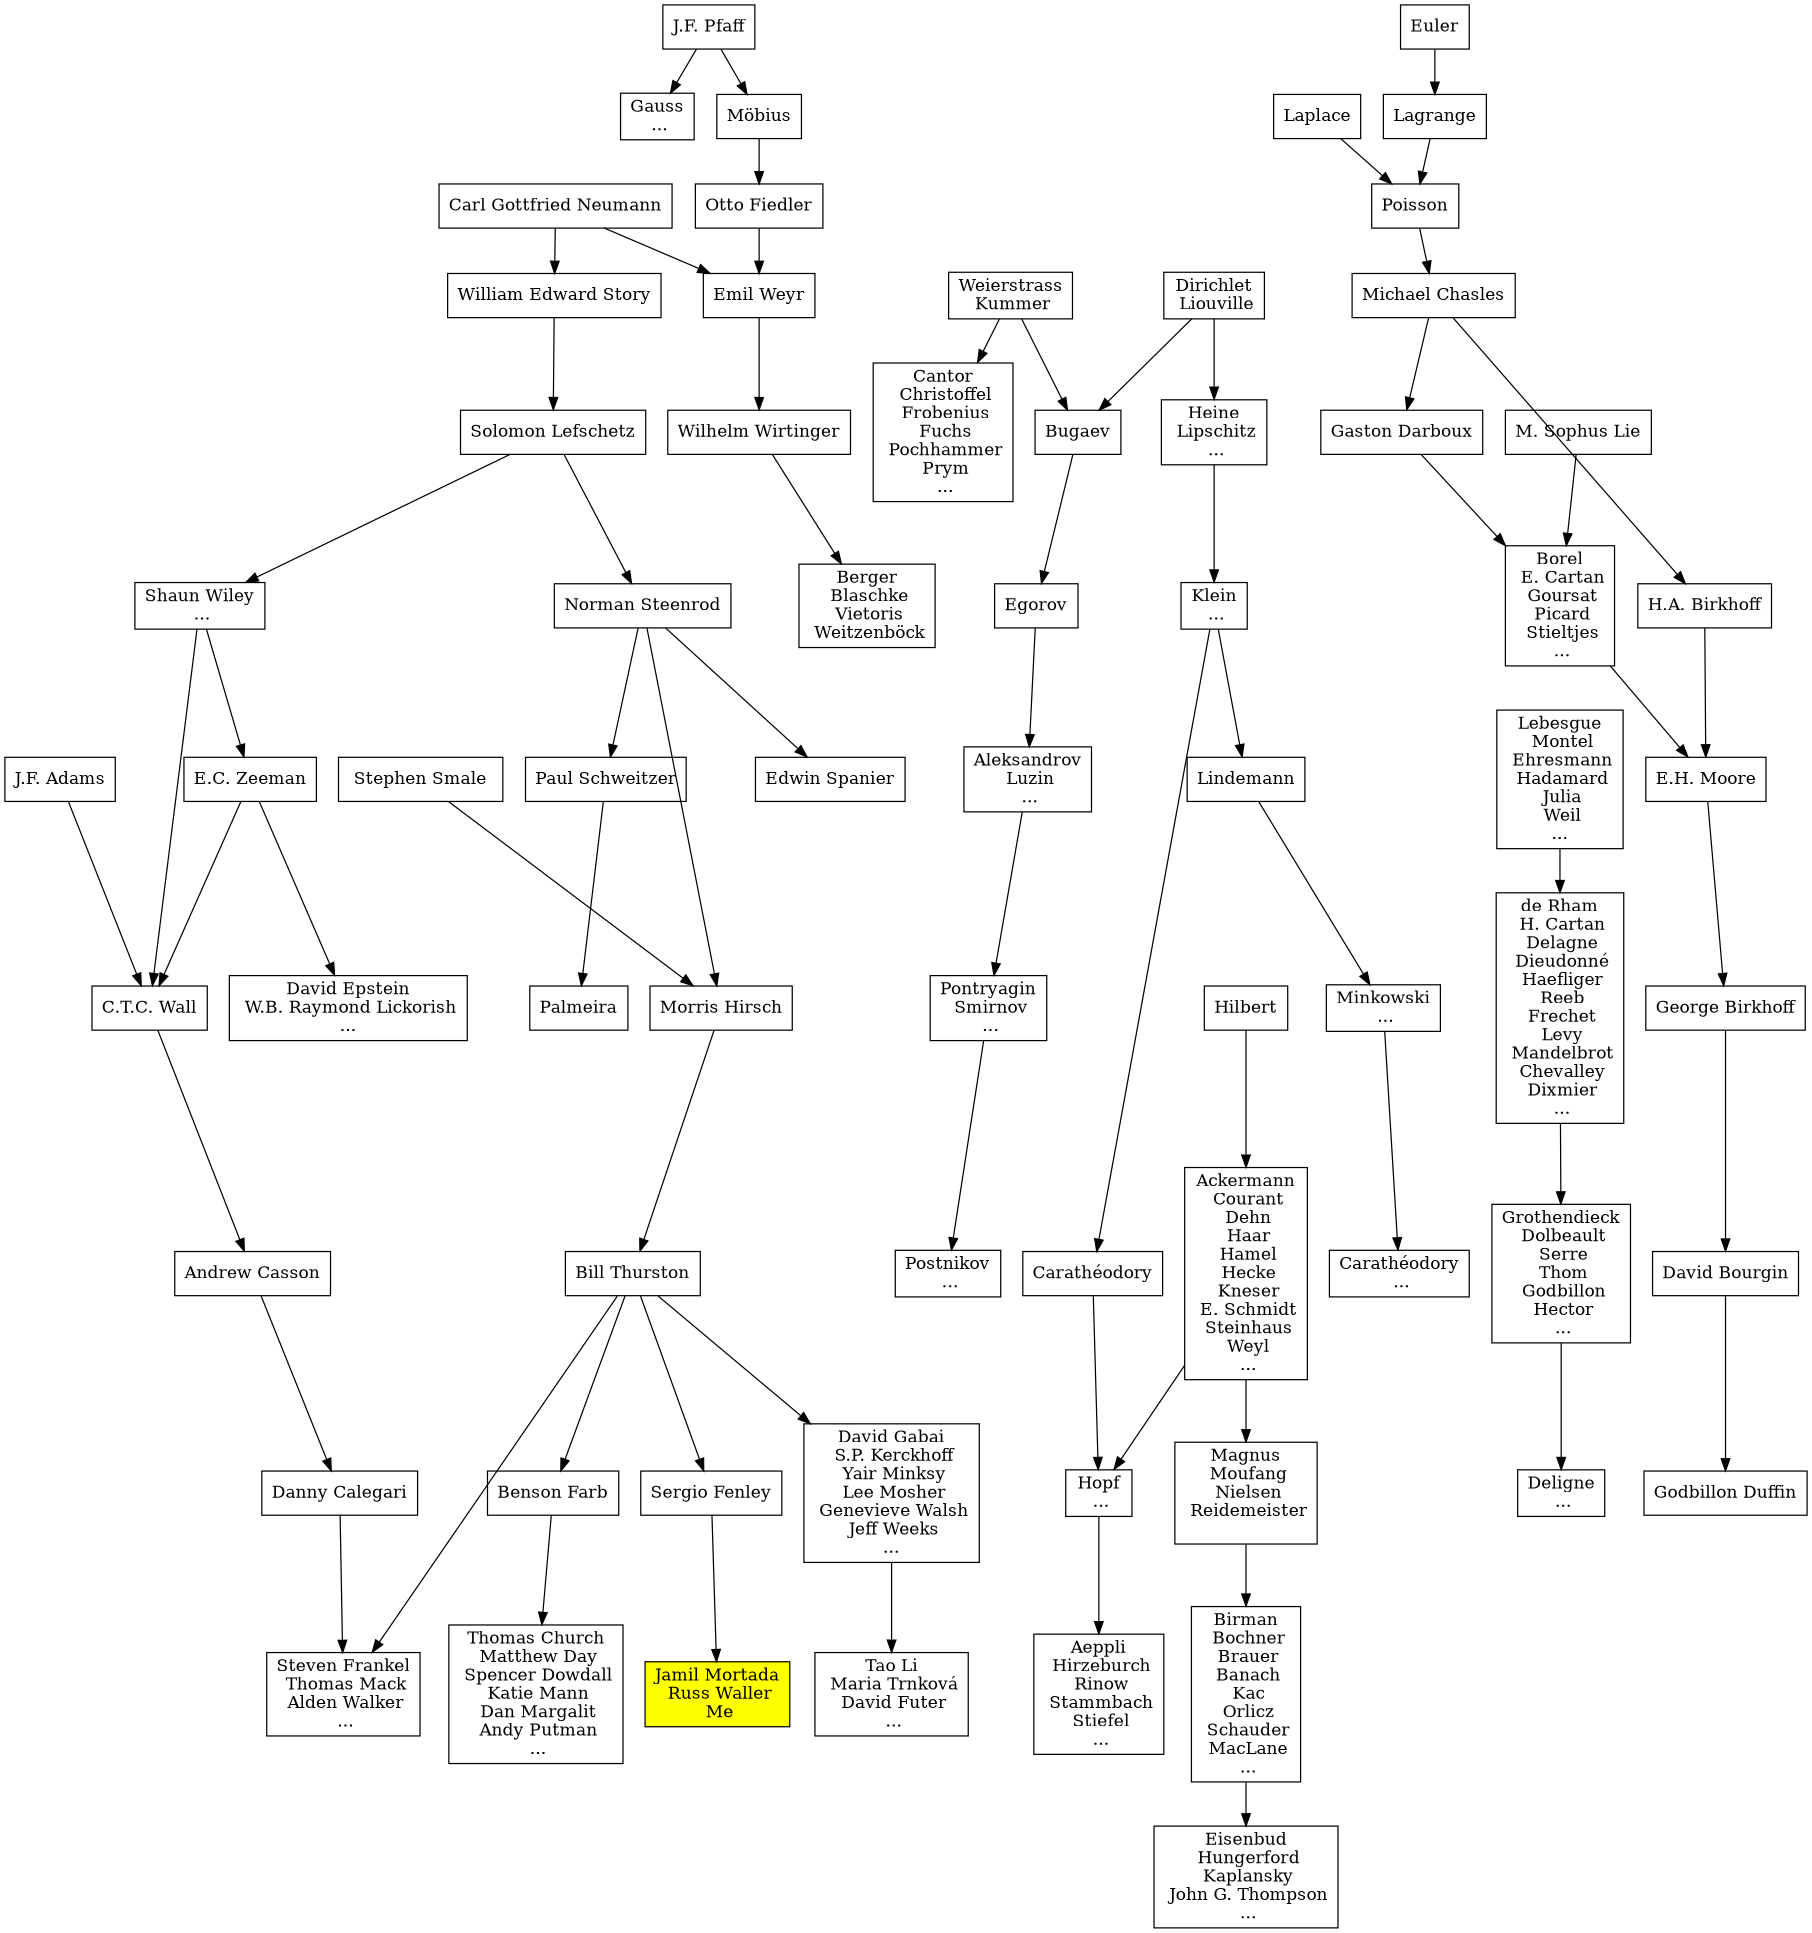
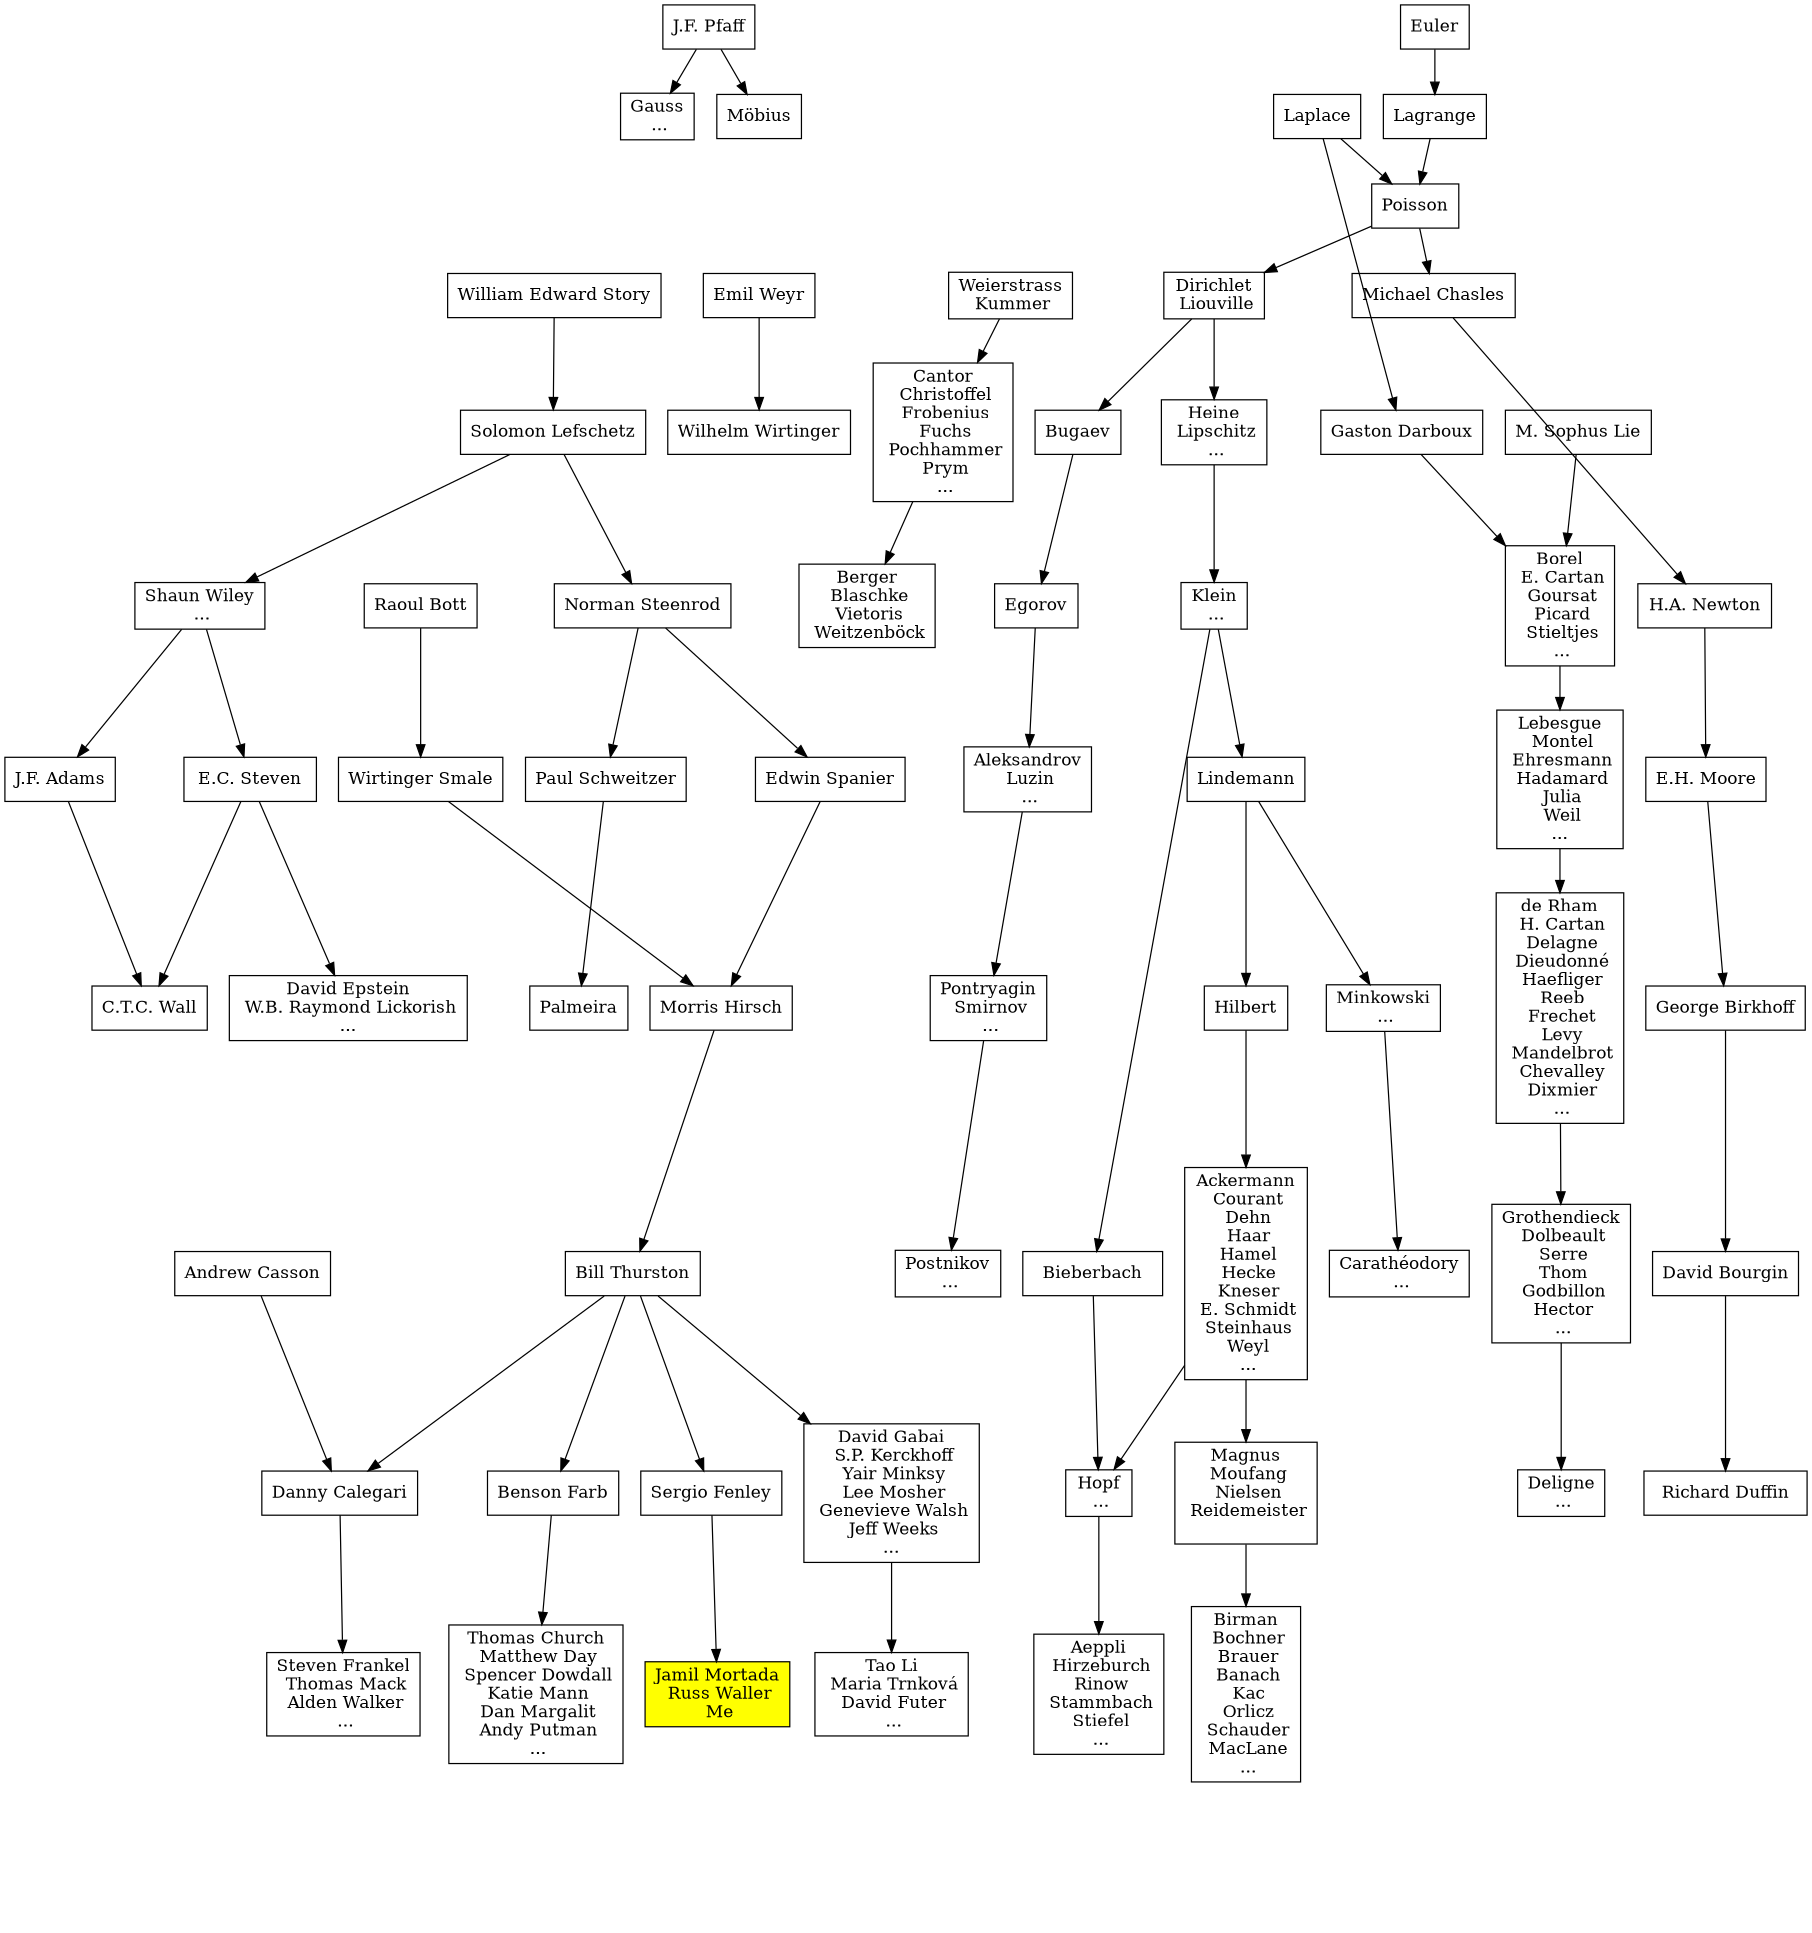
  digraph {
    fontsize=12
    splines=false
    node [shape=box]
    "Jamil Mortada\n Russ Waller\n Me" [fillcolor=yellow style=filled]
    "Bill Thurston"
    "David Gabai\n S.P. Kerckhoff\n Yair Minksy\n Lee Mosher\n Genevieve Walsh\n Jeff Weeks\n..."
    "Sergio Fenley"
    "Danny Calegari"
    "Benson Farb"
    "Tao Li\n Maria Trnkov&aacute;\n David Futer\n ..."
    "Steven Frankel\n Thomas Mack\n Alden Walker\n ..."
    "Thomas Church\n Matthew Day\n Spencer Dowdall\n Katie Mann\n Dan Margalit\n Andy Putman\n ..."
-   "E.C. Zeeman"
+   "E.C. Zeeman" [label="E.C. Steven"]
    "C.T.C. Wall"
    "David Epstein\n W.B. Raymond Lickorish\n..."
    "Andrew Casson"
    "J.F. Adams"
    "Morris Hirsch"
    "Edwin Spanier"
-   "Stephen Smale"
-   "Carl Gottfried Neumann"
+   "Stephen Smale" [label="Wirtinger Smale"]
    "William Edward Story"
    "Emil Weyr"
    "Solomon Lefschetz"
    "Wilhelm Wirtinger"
    "Shaun Wiley\n ..."
    "Norman Steenrod"
    "Paul Schweitzer"
    "Berger\n Blaschke\n Vietoris\n Weitzenb&ouml;ck"
    "J.F. Pfaff"
    "M&ouml;bius"
    "Gauss\n ..."
-   "Otto Fiedler"
    "Heine\n Lipschitz\n ..."
    "Klein\n ..."
-   Bieberbach [label="Carathéodory"]
+   Bieberbach
    Lindemann
    "Hopf\n ..."
    "Minkowski\n ..."
    Hilbert
    "Aeppli\n Hirzeburch\n Rinow\n Stammbach\n Stiefel\n ..."
    "Carath&eacute;odory\n ..."
    "Ackermann\n Courant\n Dehn\n Haar\n Hamel\n Hecke\n Kneser\n E. Schmidt\n Steinhaus\n Weyl\n ..."
    "Magnus\n Moufang\n Nielsen\n Reidemeister\n "
    "Birman\n Bochner\n Brauer\n Banach\n Kac\n Orlicz\n Schauder\n MacLane\n ..."
-   "Eisenbud\n Hungerford\n Kaplansky\n John G. Thompson\n ..."
    Palmeira
    "Michael Chasles"
-   "H.A. Newton" [label="H.A. Birkhoff"]
+   "H.A. Newton"
    "Gaston Darboux"
    "E.H. Moore"
    "Borel\n E. Cartan\n Goursat\n Picard\n Stieltjes\n ..."
    "George Birkhoff"
    "David Bourgin"
-   "Richard Duffin" [label="Godbillon Duffin"]
+   "Richard Duffin"
+   "Raoul Bott"
    Euler
    Lagrange
    Poisson
    "Dirichlet\n Liouville"
    Bugaev
    Egorov
    "Aleksandrov\n Luzin\n ..."
    "Weierstrass\n Kummer"
    "Cantor\n Christoffel\n Frobenius\n Fuchs\n Pochhammer\n Prym\n ..."
    "Pontryagin\n Smirnov\n ..."
    "Postnikov\n ..."
    Laplace
    "Lebesgue\n Montel\n Ehresmann\n Hadamard\n Julia\n Weil\n..."
    "de Rham\n H. Cartan\n Delagne\n Dieudonn&eacute;\n Haefliger\n Reeb\n Frechet\n Levy\n Mandelbrot\n Chevalley\n Dixmier\n ..."
    "Grothendieck\n Dolbeault\n Serre\n Thom\n Godbillon\n Hector\n ..."
    "Deligne\n ..."
    "M. Sophus Lie"
    "Bill Thurston" -> "David Gabai\n S.P. Kerckhoff\n Yair Minksy\n Lee Mosher\n Genevieve Walsh\n Jeff Weeks\n..."
    "Bill Thurston" -> "Sergio Fenley"
-   "Bill Thurston" -> "Steven Frankel\n Thomas Mack\n Alden Walker\n ..."
+   "Bill Thurston" -> "Danny Calegari"
    "Bill Thurston" -> "Benson Farb"
    "David Gabai\n S.P. Kerckhoff\n Yair Minksy\n Lee Mosher\n Genevieve Walsh\n Jeff Weeks\n..." -> "Tao Li\n Maria Trnkov&aacute;\n David Futer\n ..."
    "Sergio Fenley" -> "Jamil Mortada\n Russ Waller\n Me"
    "Danny Calegari" -> "Steven Frankel\n Thomas Mack\n Alden Walker\n ..."
    "Benson Farb" -> "Thomas Church\n Matthew Day\n Spencer Dowdall\n Katie Mann\n Dan Margalit\n Andy Putman\n ..."
    "E.C. Zeeman" -> "C.T.C. Wall"
    "E.C. Zeeman" -> "David Epstein\n W.B. Raymond Lickorish\n..."
-   "C.T.C. Wall" -> "Andrew Casson"
    "Andrew Casson" -> "Danny Calegari"
    "J.F. Adams" -> "C.T.C. Wall"
    "Morris Hirsch" -> "Bill Thurston"
-   "Norman Steenrod" -> "Morris Hirsch"
+   "Edwin Spanier" -> "Morris Hirsch"
    "Stephen Smale" -> "Morris Hirsch"
-   "Carl Gottfried Neumann" -> "William Edward Story"
-   "Carl Gottfried Neumann" -> "Emil Weyr"
    "William Edward Story" -> "Solomon Lefschetz"
    "Emil Weyr" -> "Wilhelm Wirtinger"
    "Solomon Lefschetz" -> "Shaun Wiley\n ..."
    "Solomon Lefschetz" -> "Norman Steenrod"
-   "Wilhelm Wirtinger" -> "Berger\n Blaschke\n Vietoris\n Weitzenb&ouml;ck"
+   "Cantor\n Christoffel\n Frobenius\n Fuchs\n Pochhammer\n Prym\n ..." -> "Berger\n Blaschke\n Vietoris\n Weitzenb&ouml;ck"
    "Shaun Wiley\n ..." -> "E.C. Zeeman"
-   "Shaun Wiley\n ..." -> "C.T.C. Wall"
+   "Shaun Wiley\n ..." -> "J.F. Adams"
    "Norman Steenrod" -> "Edwin Spanier"
    "Norman Steenrod" -> "Paul Schweitzer"
    "Paul Schweitzer" -> Palmeira
    "J.F. Pfaff" -> "M&ouml;bius"
    "J.F. Pfaff" -> "Gauss\n ..."
-   "M&ouml;bius" -> "Otto Fiedler"
-   "Otto Fiedler" -> "Emil Weyr"
    "Heine\n Lipschitz\n ..." -> "Klein\n ..."
    "Klein\n ..." -> Bieberbach
    "Klein\n ..." -> Lindemann
    Bieberbach -> "Hopf\n ..."
    Lindemann -> "Minkowski\n ..."
+   Lindemann -> Hilbert
    "Hopf\n ..." -> "Aeppli\n Hirzeburch\n Rinow\n Stammbach\n Stiefel\n ..."
    "Minkowski\n ..." -> "Carath&eacute;odory\n ..."
    Hilbert -> "Ackermann\n Courant\n Dehn\n Haar\n Hamel\n Hecke\n Kneser\n E. Schmidt\n Steinhaus\n Weyl\n ..."
    "Ackermann\n Courant\n Dehn\n Haar\n Hamel\n Hecke\n Kneser\n E. Schmidt\n Steinhaus\n Weyl\n ..." -> "Hopf\n ..."
    "Ackermann\n Courant\n Dehn\n Haar\n Hamel\n Hecke\n Kneser\n E. Schmidt\n Steinhaus\n Weyl\n ..." -> "Magnus\n Moufang\n Nielsen\n Reidemeister\n "
    "Magnus\n Moufang\n Nielsen\n Reidemeister\n " -> "Birman\n Bochner\n Brauer\n Banach\n Kac\n Orlicz\n Schauder\n MacLane\n ..."
-   "Birman\n Bochner\n Brauer\n Banach\n Kac\n Orlicz\n Schauder\n MacLane\n ..." -> "Eisenbud\n Hungerford\n Kaplansky\n John G. Thompson\n ..."
    "Michael Chasles" -> "H.A. Newton"
-   "Michael Chasles" -> "Gaston Darboux"
+   Laplace -> "Gaston Darboux"
    "H.A. Newton" -> "E.H. Moore"
    "Gaston Darboux" -> "Borel\n E. Cartan\n Goursat\n Picard\n Stieltjes\n ..."
    "E.H. Moore" -> "George Birkhoff"
-   "Borel\n E. Cartan\n Goursat\n Picard\n Stieltjes\n ..." -> "E.H. Moore"
+   "Borel\n E. Cartan\n Goursat\n Picard\n Stieltjes\n ..." -> "Lebesgue\n Montel\n Ehresmann\n Hadamard\n Julia\n Weil\n..."
    "George Birkhoff" -> "David Bourgin"
    "David Bourgin" -> "Richard Duffin"
+   "Raoul Bott" -> "Stephen Smale"
    Euler -> Lagrange
    Lagrange -> Poisson
    Poisson -> "Michael Chasles"
+   Poisson -> "Dirichlet\n Liouville"
    "Dirichlet\n Liouville" -> "Heine\n Lipschitz\n ..."
    "Dirichlet\n Liouville" -> Bugaev
    Bugaev -> Egorov
    Egorov -> "Aleksandrov\n Luzin\n ..."
    "Aleksandrov\n Luzin\n ..." -> "Pontryagin\n Smirnov\n ..."
-   "Weierstrass\n Kummer" -> Bugaev
    "Weierstrass\n Kummer" -> "Cantor\n Christoffel\n Frobenius\n Fuchs\n Pochhammer\n Prym\n ..."
    "Pontryagin\n Smirnov\n ..." -> "Postnikov\n ..."
    Laplace -> Poisson
    "Lebesgue\n Montel\n Ehresmann\n Hadamard\n Julia\n Weil\n..." -> "de Rham\n H. Cartan\n Delagne\n Dieudonn&eacute;\n Haefliger\n Reeb\n Frechet\n Levy\n Mandelbrot\n Chevalley\n Dixmier\n ..."
    "de Rham\n H. Cartan\n Delagne\n Dieudonn&eacute;\n Haefliger\n Reeb\n Frechet\n Levy\n Mandelbrot\n Chevalley\n Dixmier\n ..." -> "Grothendieck\n Dolbeault\n Serre\n Thom\n Godbillon\n Hector\n ..."
    "Grothendieck\n Dolbeault\n Serre\n Thom\n Godbillon\n Hector\n ..." -> "Deligne\n ..."
    "M. Sophus Lie" -> "Borel\n E. Cartan\n Goursat\n Picard\n Stieltjes\n ..."
  }
